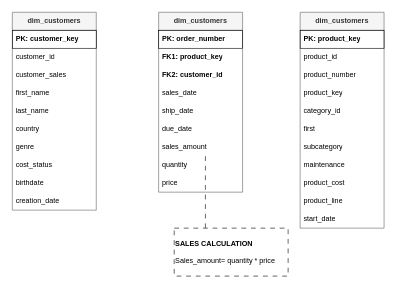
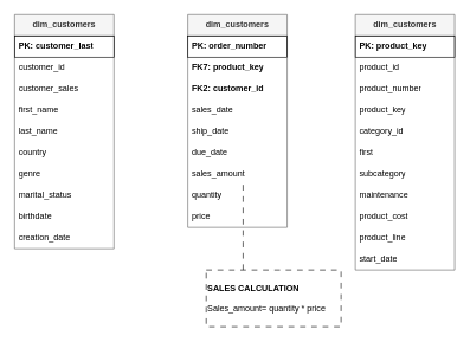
  <mxCell id="0" />
  <mxCell id="1" parent="0" />
  <mxCell id="2" value="dim_customers" style="swimlane;fontStyle=1;childLayout=stackLayout;horizontal=1;startSize=30;horizontalStack=0;resizeParent=1;resizeParentMax=0;resizeLast=0;collapsible=1;marginBottom=0;whiteSpace=wrap;html=1;fillColor=#f5f5f5;fontColor=#333333;strokeColor=#666666;" vertex="1" parent="1"><mxGeometry x="20" y="20" width="140" height="330" as="geometry" /></mxCell>
- <mxCell id="3" value="PK: customer_key" style="text;strokeColor=default;fillColor=none;align=left;verticalAlign=middle;spacingLeft=4;spacingRight=4;overflow=hidden;points=[[0,0.5],[1,0.5]];portConstraint=eastwest;rotatable=0;whiteSpace=wrap;html=1;fontStyle=1" vertex="1" parent="2"><mxGeometry y="30" width="140" height="30" as="geometry" /></mxCell>
+ <mxCell id="3" value="PK: customer_last" style="text;strokeColor=default;fillColor=none;align=left;verticalAlign=middle;spacingLeft=4;spacingRight=4;overflow=hidden;points=[[0,0.5],[1,0.5]];portConstraint=eastwest;rotatable=0;whiteSpace=wrap;html=1;fontStyle=1" vertex="1" parent="2"><mxGeometry y="30" width="140" height="30" as="geometry" /></mxCell>
  <mxCell id="4" value="customer_id" style="text;strokeColor=none;fillColor=none;align=left;verticalAlign=middle;spacingLeft=4;spacingRight=4;overflow=hidden;points=[[0,0.5],[1,0.5]];portConstraint=eastwest;rotatable=0;whiteSpace=wrap;html=1;" vertex="1" parent="2"><mxGeometry y="60" width="140" height="30" as="geometry" /></mxCell>
  <mxCell id="5" value="customer_sales" style="text;strokeColor=none;fillColor=none;align=left;verticalAlign=middle;spacingLeft=4;spacingRight=4;overflow=hidden;points=[[0,0.5],[1,0.5]];portConstraint=eastwest;rotatable=0;whiteSpace=wrap;html=1;" vertex="1" parent="2"><mxGeometry y="90" width="140" height="30" as="geometry" /></mxCell>
  <mxCell id="6" value="first_name" style="text;strokeColor=none;fillColor=none;align=left;verticalAlign=middle;spacingLeft=4;spacingRight=4;overflow=hidden;points=[[0,0.5],[1,0.5]];portConstraint=eastwest;rotatable=0;whiteSpace=wrap;html=1;" vertex="1" parent="2"><mxGeometry y="120" width="140" height="30" as="geometry" /></mxCell>
  <mxCell id="7" value="last_name" style="text;strokeColor=none;fillColor=none;align=left;verticalAlign=middle;spacingLeft=4;spacingRight=4;overflow=hidden;points=[[0,0.5],[1,0.5]];portConstraint=eastwest;rotatable=0;whiteSpace=wrap;html=1;" vertex="1" parent="2"><mxGeometry y="150" width="140" height="30" as="geometry" /></mxCell>
  <mxCell id="8" value="country" style="text;strokeColor=none;fillColor=none;align=left;verticalAlign=middle;spacingLeft=4;spacingRight=4;overflow=hidden;points=[[0,0.5],[1,0.5]];portConstraint=eastwest;rotatable=0;whiteSpace=wrap;html=1;" vertex="1" parent="2"><mxGeometry y="180" width="140" height="30" as="geometry" /></mxCell>
  <mxCell id="9" value="genre" style="text;strokeColor=none;fillColor=none;align=left;verticalAlign=middle;spacingLeft=4;spacingRight=4;overflow=hidden;points=[[0,0.5],[1,0.5]];portConstraint=eastwest;rotatable=0;whiteSpace=wrap;html=1;" vertex="1" parent="2"><mxGeometry y="210" width="140" height="30" as="geometry" /></mxCell>
- <mxCell id="10" value="cost_status" style="text;strokeColor=none;fillColor=none;align=left;verticalAlign=middle;spacingLeft=4;spacingRight=4;overflow=hidden;points=[[0,0.5],[1,0.5]];portConstraint=eastwest;rotatable=0;whiteSpace=wrap;html=1;" vertex="1" parent="2"><mxGeometry y="240" width="140" height="30" as="geometry" /></mxCell>
+ <mxCell id="10" value="marital_status" style="text;strokeColor=none;fillColor=none;align=left;verticalAlign=middle;spacingLeft=4;spacingRight=4;overflow=hidden;points=[[0,0.5],[1,0.5]];portConstraint=eastwest;rotatable=0;whiteSpace=wrap;html=1;" vertex="1" parent="2"><mxGeometry y="240" width="140" height="30" as="geometry" /></mxCell>
  <mxCell id="11" value="birthdate" style="text;strokeColor=none;fillColor=none;align=left;verticalAlign=middle;spacingLeft=4;spacingRight=4;overflow=hidden;points=[[0,0.5],[1,0.5]];portConstraint=eastwest;rotatable=0;whiteSpace=wrap;html=1;" vertex="1" parent="2"><mxGeometry y="270" width="140" height="30" as="geometry" /></mxCell>
  <mxCell id="12" value="creation_date" style="text;strokeColor=none;fillColor=none;align=left;verticalAlign=middle;spacingLeft=4;spacingRight=4;overflow=hidden;points=[[0,0.5],[1,0.5]];portConstraint=eastwest;rotatable=0;whiteSpace=wrap;html=1;" vertex="1" parent="2"><mxGeometry y="300" width="140" height="30" as="geometry" /></mxCell>
  <mxCell id="13" value="dim_customers" style="swimlane;fontStyle=1;childLayout=stackLayout;horizontal=1;startSize=30;horizontalStack=0;resizeParent=1;resizeParentMax=0;resizeLast=0;collapsible=1;marginBottom=0;whiteSpace=wrap;html=1;fillColor=#f5f5f5;fontColor=#333333;strokeColor=#666666;" vertex="1" parent="1"><mxGeometry x="264" y="20" width="140" height="300" as="geometry" /></mxCell>
  <mxCell id="14" value="PK: order_number" style="text;strokeColor=default;fillColor=none;align=left;verticalAlign=middle;spacingLeft=4;spacingRight=4;overflow=hidden;points=[[0,0.5],[1,0.5]];portConstraint=eastwest;rotatable=0;whiteSpace=wrap;html=1;fontStyle=1" vertex="1" parent="13"><mxGeometry y="30" width="140" height="30" as="geometry" /></mxCell>
- <mxCell id="15" value="&lt;b&gt;FK1: product_key&lt;/b&gt;" style="text;strokeColor=none;fillColor=none;align=left;verticalAlign=middle;spacingLeft=4;spacingRight=4;overflow=hidden;points=[[0,0.5],[1,0.5]];portConstraint=eastwest;rotatable=0;whiteSpace=wrap;html=1;" vertex="1" parent="13"><mxGeometry y="60" width="140" height="30" as="geometry" /></mxCell>
+ <mxCell id="15" value="&lt;b&gt;FK7: product_key&lt;/b&gt;" style="text;strokeColor=none;fillColor=none;align=left;verticalAlign=middle;spacingLeft=4;spacingRight=4;overflow=hidden;points=[[0,0.5],[1,0.5]];portConstraint=eastwest;rotatable=0;whiteSpace=wrap;html=1;" vertex="1" parent="13"><mxGeometry y="60" width="140" height="30" as="geometry" /></mxCell>
  <mxCell id="16" value="&lt;b&gt;FK2: customer_id&lt;/b&gt;" style="text;strokeColor=none;fillColor=none;align=left;verticalAlign=middle;spacingLeft=4;spacingRight=4;overflow=hidden;points=[[0,0.5],[1,0.5]];portConstraint=eastwest;rotatable=0;whiteSpace=wrap;html=1;" vertex="1" parent="13"><mxGeometry y="90" width="140" height="30" as="geometry" /></mxCell>
  <mxCell id="17" value="sales_date" style="text;strokeColor=none;fillColor=none;align=left;verticalAlign=middle;spacingLeft=4;spacingRight=4;overflow=hidden;points=[[0,0.5],[1,0.5]];portConstraint=eastwest;rotatable=0;whiteSpace=wrap;html=1;" vertex="1" parent="13"><mxGeometry y="120" width="140" height="30" as="geometry" /></mxCell>
  <mxCell id="18" value="ship_date" style="text;strokeColor=none;fillColor=none;align=left;verticalAlign=middle;spacingLeft=4;spacingRight=4;overflow=hidden;points=[[0,0.5],[1,0.5]];portConstraint=eastwest;rotatable=0;whiteSpace=wrap;html=1;" vertex="1" parent="13"><mxGeometry y="150" width="140" height="30" as="geometry" /></mxCell>
  <mxCell id="19" value="due_date" style="text;strokeColor=none;fillColor=none;align=left;verticalAlign=middle;spacingLeft=4;spacingRight=4;overflow=hidden;points=[[0,0.5],[1,0.5]];portConstraint=eastwest;rotatable=0;whiteSpace=wrap;html=1;" vertex="1" parent="13"><mxGeometry y="180" width="140" height="30" as="geometry" /></mxCell>
  <mxCell id="20" value="sales_amount" style="text;strokeColor=none;fillColor=none;align=left;verticalAlign=middle;spacingLeft=4;spacingRight=4;overflow=hidden;points=[[0,0.5],[1,0.5]];portConstraint=eastwest;rotatable=0;whiteSpace=wrap;html=1;" vertex="1" parent="13"><mxGeometry y="210" width="140" height="30" as="geometry" /></mxCell>
  <mxCell id="21" value="quantity" style="text;strokeColor=none;fillColor=none;align=left;verticalAlign=middle;spacingLeft=4;spacingRight=4;overflow=hidden;points=[[0,0.5],[1,0.5]];portConstraint=eastwest;rotatable=0;whiteSpace=wrap;html=1;" vertex="1" parent="13"><mxGeometry y="240" width="140" height="30" as="geometry" /></mxCell>
  <mxCell id="22" value="price" style="text;strokeColor=none;fillColor=none;align=left;verticalAlign=middle;spacingLeft=4;spacingRight=4;overflow=hidden;points=[[0,0.5],[1,0.5]];portConstraint=eastwest;rotatable=0;whiteSpace=wrap;html=1;" vertex="1" parent="13"><mxGeometry y="270" width="140" height="30" as="geometry" /></mxCell>
  <mxCell id="23" value="dim_customers" style="swimlane;fontStyle=1;childLayout=stackLayout;horizontal=1;startSize=30;horizontalStack=0;resizeParent=1;resizeParentMax=0;resizeLast=0;collapsible=1;marginBottom=0;whiteSpace=wrap;html=1;fillColor=#f5f5f5;fontColor=#333333;strokeColor=#666666;" vertex="1" parent="1"><mxGeometry x="500" y="20" width="140" height="360" as="geometry" /></mxCell>
  <mxCell id="24" value="PK: product_key" style="text;strokeColor=default;fillColor=none;align=left;verticalAlign=middle;spacingLeft=4;spacingRight=4;overflow=hidden;points=[[0,0.5],[1,0.5]];portConstraint=eastwest;rotatable=0;whiteSpace=wrap;html=1;fontStyle=1" vertex="1" parent="23"><mxGeometry y="30" width="140" height="30" as="geometry" /></mxCell>
  <mxCell id="25" value="product_id" style="text;strokeColor=none;fillColor=none;align=left;verticalAlign=middle;spacingLeft=4;spacingRight=4;overflow=hidden;points=[[0,0.5],[1,0.5]];portConstraint=eastwest;rotatable=0;whiteSpace=wrap;html=1;" vertex="1" parent="23"><mxGeometry y="60" width="140" height="30" as="geometry" /></mxCell>
  <mxCell id="26" value="product_number" style="text;strokeColor=none;fillColor=none;align=left;verticalAlign=middle;spacingLeft=4;spacingRight=4;overflow=hidden;points=[[0,0.5],[1,0.5]];portConstraint=eastwest;rotatable=0;whiteSpace=wrap;html=1;" vertex="1" parent="23"><mxGeometry y="90" width="140" height="30" as="geometry" /></mxCell>
  <mxCell id="27" value="product_key" style="text;strokeColor=none;fillColor=none;align=left;verticalAlign=middle;spacingLeft=4;spacingRight=4;overflow=hidden;points=[[0,0.5],[1,0.5]];portConstraint=eastwest;rotatable=0;whiteSpace=wrap;html=1;" vertex="1" parent="23"><mxGeometry y="120" width="140" height="30" as="geometry" /></mxCell>
  <mxCell id="28" value="category_id" style="text;strokeColor=none;fillColor=none;align=left;verticalAlign=middle;spacingLeft=4;spacingRight=4;overflow=hidden;points=[[0,0.5],[1,0.5]];portConstraint=eastwest;rotatable=0;whiteSpace=wrap;html=1;" vertex="1" parent="23"><mxGeometry y="150" width="140" height="30" as="geometry" /></mxCell>
  <mxCell id="29" value="first" style="text;strokeColor=none;fillColor=none;align=left;verticalAlign=middle;spacingLeft=4;spacingRight=4;overflow=hidden;points=[[0,0.5],[1,0.5]];portConstraint=eastwest;rotatable=0;whiteSpace=wrap;html=1;" vertex="1" parent="23"><mxGeometry y="180" width="140" height="30" as="geometry" /></mxCell>
  <mxCell id="30" value="subcategory" style="text;strokeColor=none;fillColor=none;align=left;verticalAlign=middle;spacingLeft=4;spacingRight=4;overflow=hidden;points=[[0,0.5],[1,0.5]];portConstraint=eastwest;rotatable=0;whiteSpace=wrap;html=1;" vertex="1" parent="23"><mxGeometry y="210" width="140" height="30" as="geometry" /></mxCell>
  <mxCell id="31" value="maintenance" style="text;strokeColor=none;fillColor=none;align=left;verticalAlign=middle;spacingLeft=4;spacingRight=4;overflow=hidden;points=[[0,0.5],[1,0.5]];portConstraint=eastwest;rotatable=0;whiteSpace=wrap;html=1;" vertex="1" parent="23"><mxGeometry y="240" width="140" height="30" as="geometry" /></mxCell>
  <mxCell id="32" value="product_cost" style="text;strokeColor=none;fillColor=none;align=left;verticalAlign=middle;spacingLeft=4;spacingRight=4;overflow=hidden;points=[[0,0.5],[1,0.5]];portConstraint=eastwest;rotatable=0;whiteSpace=wrap;html=1;" vertex="1" parent="23"><mxGeometry y="270" width="140" height="30" as="geometry" /></mxCell>
  <mxCell id="33" value="product_line" style="text;strokeColor=none;fillColor=none;align=left;verticalAlign=middle;spacingLeft=4;spacingRight=4;overflow=hidden;points=[[0,0.5],[1,0.5]];portConstraint=eastwest;rotatable=0;whiteSpace=wrap;html=1;" vertex="1" parent="23"><mxGeometry y="300" width="140" height="30" as="geometry" /></mxCell>
  <mxCell id="34" value="start_date" style="text;strokeColor=none;fillColor=none;align=left;verticalAlign=middle;spacingLeft=4;spacingRight=4;overflow=hidden;points=[[0,0.5],[1,0.5]];portConstraint=eastwest;rotatable=0;whiteSpace=wrap;html=1;" vertex="1" parent="23"><mxGeometry y="330" width="140" height="30" as="geometry" /></mxCell>
  <mxCell id="35" style="edgeStyle=orthogonalEdgeStyle;rounded=0;orthogonalLoop=1;jettySize=auto;html=1;endArrow=none;endFill=0;dashPattern=8 8;dashed=1;" edge="1" parent="1"><mxGeometry relative="1" as="geometry"><mxPoint x="342" y="380" as="sourcePoint" /><mxPoint x="342" y="260" as="targetPoint" /><Array as="points"><mxPoint x="342" y="280" /><mxPoint x="342" y="280" /></Array></mxGeometry></mxCell>
  <mxCell id="36" value="&lt;b&gt;SALES CALCULATION&lt;/b&gt;&lt;div&gt;&lt;br&gt;&lt;/div&gt;&lt;div&gt;Sales_amount= quantity * price&lt;/div&gt;" style="text;html=1;align=left;verticalAlign=middle;whiteSpace=wrap;rounded=0;strokeColor=default;dashed=1;dashPattern=8 8;" vertex="1" parent="1"><mxGeometry x="290" y="380" width="190" height="80" as="geometry" /></mxCell>
